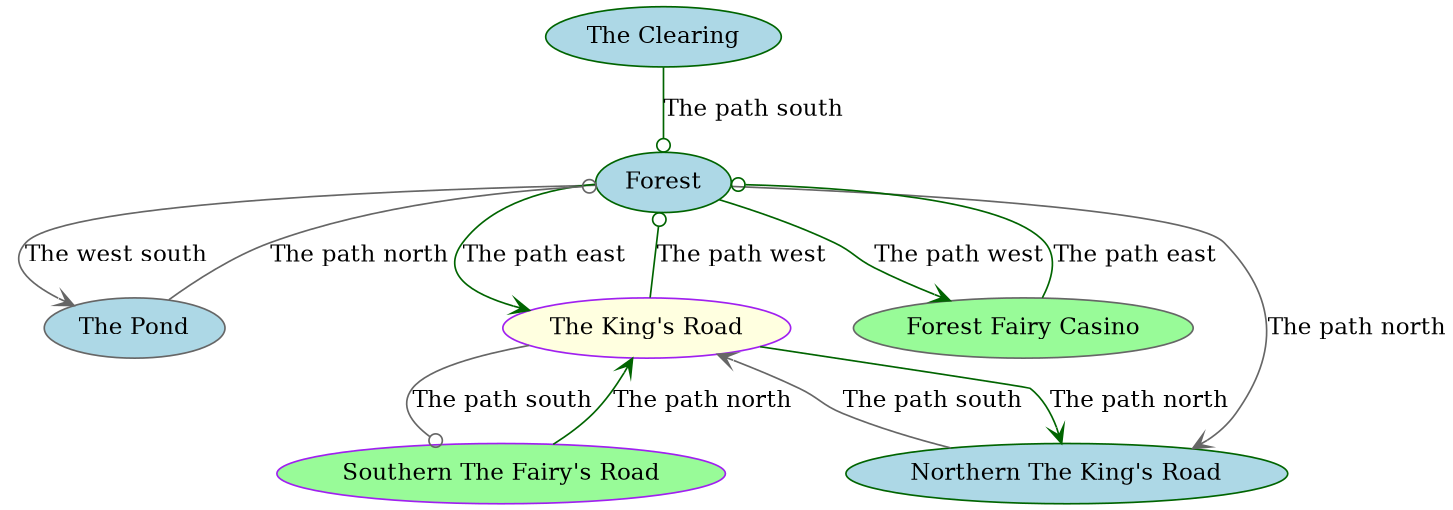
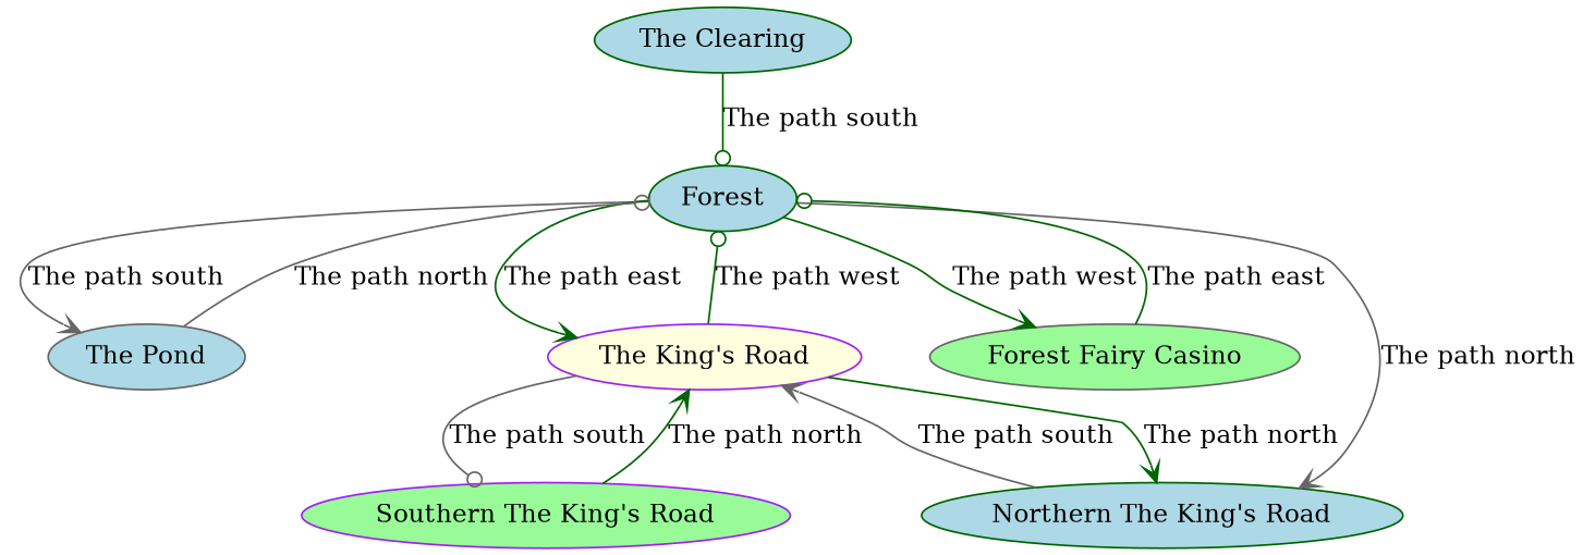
  digraph {
    node [color=darkgreen fillcolor=lightblue style=filled]
    edge [aliases="south,s" arrowhead=vee color=darkgreen]
    n1 [label=Forest]
    n2 [color=gray40 label="The Pond"]
    n3 [color=purple fillcolor=lightyellow label="The King's Road"]
    n4 [color=gray40 fillcolor=palegreen label="Forest Fairy Casino"]
    n5 [label="Northern The King's Road"]
    n6 [label="The Clearing"]
-   n7 [color=purple fillcolor=palegreen label="Southern The Fairy's Road"]
-   n1 -> n2 [color=gray40 label="The west south"]
+   n7 [color=purple fillcolor=palegreen label="Southern The King's Road"]
+   n1 -> n2 [color=gray40 label="The path south"]
    n1 -> n3 [aliases="east,e" label="The path east"]
    n1 -> n4 [aliases="west,w" label="The path west"]
    n1 -> n5 [aliases="north,n" color=gray40 label="The path north"]
    n2 -> n1 [aliases="north,n" arrowhead=odot color=gray40 label="The path north"]
    n3 -> n1 [aliases="west,w" arrowhead=odot label="The path west"]
    n3 -> n5 [aliases="north,n" label="The path north"]
    n3 -> n7 [arrowhead=odot color=gray40 label="The path south"]
    n4 -> n1 [aliases="east,e" arrowhead=odot label="The path east"]
    n5 -> n3 [color=gray40 label="The path south"]
    n6 -> n1 [arrowhead=odot label="The path south"]
    n7 -> n3 [aliases="north,n" label="The path north"]
  }
